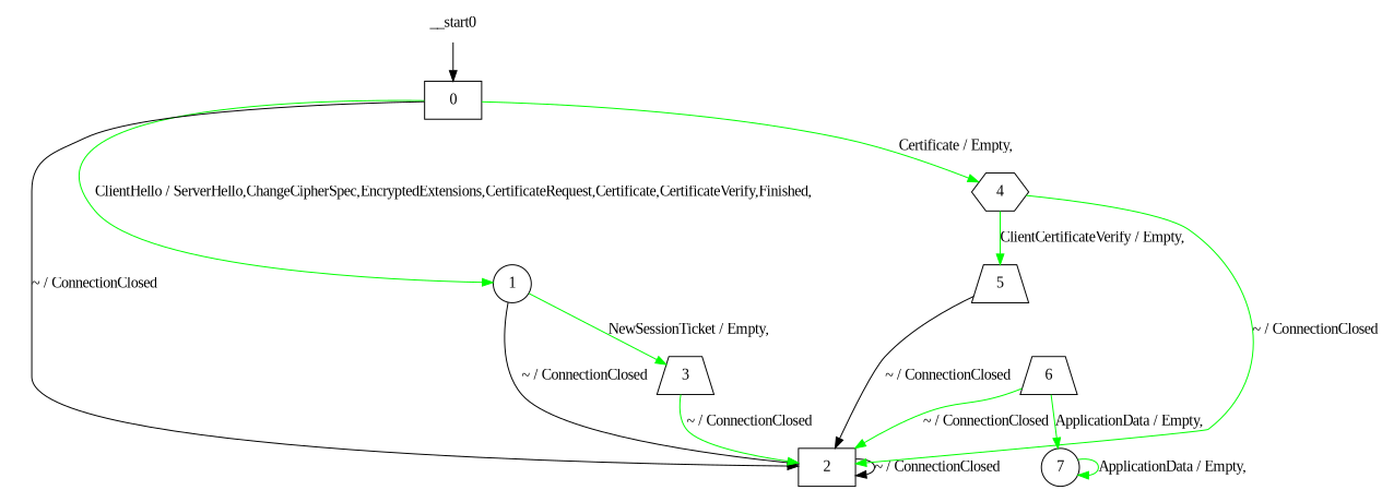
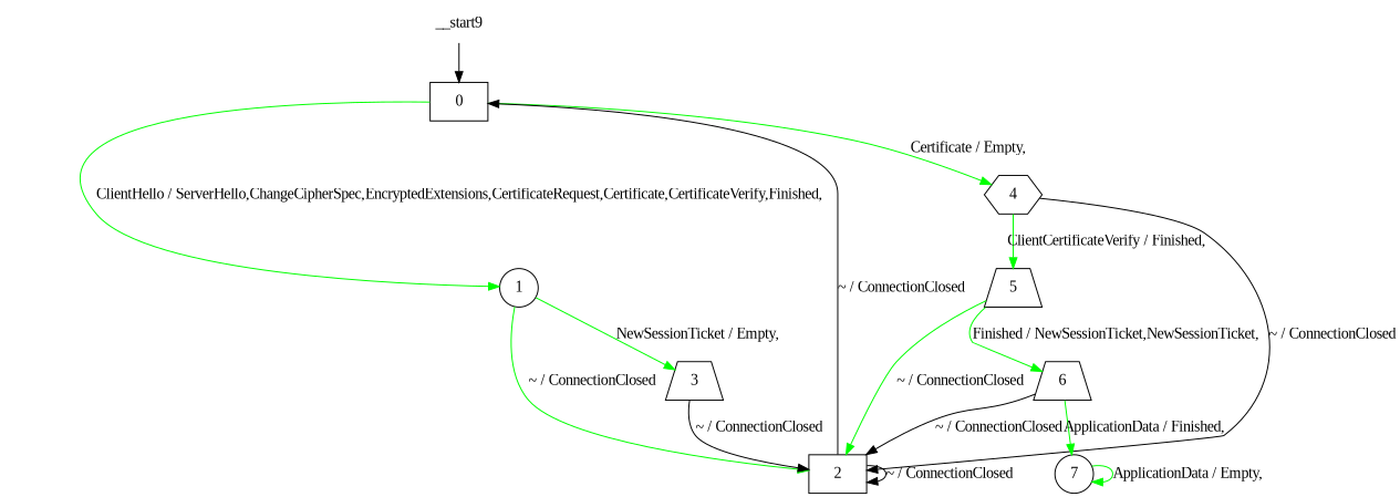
  digraph {
    fontname="Liberation Serif"
    node [fontname="Liberation Serif" shape=trapezium]
    edge [fontname="Liberation Serif" color=green]
-   __start0 [shape=none]
+   __start0 [shape=none label=__start9]
    n2 [label=0 shape=box]
    n3 [label=1 shape=circle]
    n4 [label=2 shape=box]
    n5 [label=4 shape=hexagon]
    n6 [label=3]
    n7 [label=5]
    n8 [label=6]
    n9 [label=7 shape=circle]
    __start0 -> n2 [color=""]
    n2 -> n3 [label="ClientHello / ServerHello,ChangeCipherSpec,EncryptedExtensions,CertificateRequest,Certificate,CertificateVerify,Finished,"]
-   n2 -> n4 [color=black label="~ / ConnectionClosed"]
+   n4 -> n2 [color=black label="~ / ConnectionClosed"]
    n2 -> n5 [label="Certificate / Empty,"]
-   n3 -> n4 [color=black label="~ / ConnectionClosed"]
+   n3 -> n4 [label="~ / ConnectionClosed"]
    n3 -> n6 [label="NewSessionTicket / Empty,"]
    n4 -> n4 [color=black label="~ / ConnectionClosed"]
-   n5 -> n4 [label="~ / ConnectionClosed"]
-   n5 -> n7 [label="ClientCertificateVerify / Empty,"]
-   n6 -> n4 [label="~ / ConnectionClosed"]
-   n7 -> n4 [color=black label="~ / ConnectionClosed"]
-   n8 -> n4 [label="~ / ConnectionClosed"]
-   n8 -> n9 [label="ApplicationData / Empty,"]
+   n5 -> n4 [color=black label="~ / ConnectionClosed"]
+   n5 -> n7 [label="ClientCertificateVerify / Finished,"]
+   n6 -> n4 [color=black label="~ / ConnectionClosed"]
+   n7 -> n4 [label="~ / ConnectionClosed"]
+   n7 -> n8 [label="Finished / NewSessionTicket,NewSessionTicket,"]
+   n8 -> n4 [color=black label="~ / ConnectionClosed"]
+   n8 -> n9 [label="ApplicationData / Finished,"]
    n9 -> n9 [label="ApplicationData / Empty,"]
  }
